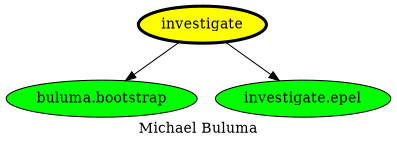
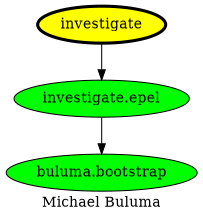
  digraph {
    label="Michael Buluma"
    node [fillcolor=green style=filled]
    investigate [fillcolor=yellow penwidth=3]
    "buluma.bootstrap"
    n3 [label="investigate.epel"]
-   investigate -> "buluma.bootstrap"
+   n3 -> "buluma.bootstrap"
    investigate -> n3
  }
